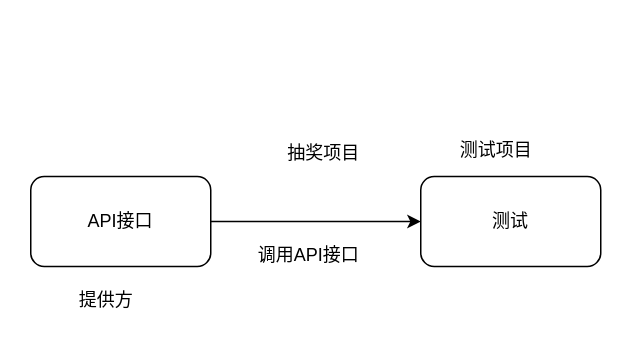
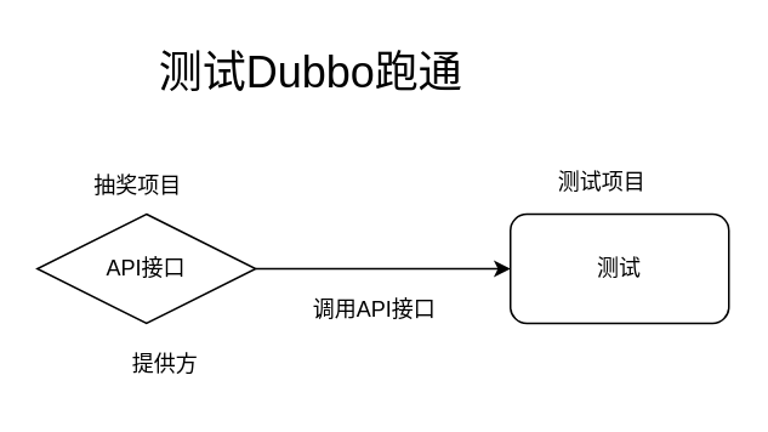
  <mxCell id="0" />
  <mxCell id="1" parent="0" />
- <mxCell id="2" value="API接口" style="rounded=1;whiteSpace=wrap;html=1;" vertex="1" parent="1"><mxGeometry x="20" y="117" width="120" height="60" as="geometry" /></mxCell>
- <mxCell id="4" value="抽奖项目" style="text;html=1;align=center;verticalAlign=middle;resizable=0;points=[];autosize=1;strokeColor=none;fillColor=none;" vertex="1" parent="1"><mxGeometry x="180" y="87" width="70" height="30" as="geometry" /></mxCell>
+ <mxCell id="2" value="API接口" style="rhombus;whiteSpace=wrap;html=1;" vertex="1" parent="1"><mxGeometry x="20" y="117" width="120" height="60" as="geometry" /></mxCell>
+ <mxCell id="3" value="&lt;font style=&quot;font-size: 24px;&quot;&gt;测试&lt;font style=&quot;&quot;&gt;Dubbo&lt;/font&gt;跑通&lt;/font&gt;" style="text;html=1;align=center;verticalAlign=middle;resizable=0;points=[];autosize=1;strokeColor=none;fillColor=none;" vertex="1" parent="1"><mxGeometry x="75" y="20" width="190" height="40" as="geometry" /></mxCell>
+ <mxCell id="4" value="抽奖项目" style="text;html=1;align=center;verticalAlign=middle;resizable=0;points=[];autosize=1;strokeColor=none;fillColor=none;" vertex="1" parent="1"><mxGeometry x="40" y="87" width="70" height="30" as="geometry" /></mxCell>
  <mxCell id="5" value="测试" style="rounded=1;whiteSpace=wrap;html=1;" vertex="1" parent="1"><mxGeometry x="280" y="117" width="120" height="60" as="geometry" /></mxCell>
  <mxCell id="6" value="" style="endArrow=classic;html=1;rounded=0;exitX=1;exitY=0.5;exitDx=0;exitDy=0;" edge="1" parent="1" source="2"><mxGeometry width="50" height="50" relative="1" as="geometry"><mxPoint x="230" y="197" as="sourcePoint" /><mxPoint x="280" y="147" as="targetPoint" /></mxGeometry></mxCell>
  <mxCell id="7" value="测试项目" style="text;html=1;align=center;verticalAlign=middle;resizable=0;points=[];autosize=1;strokeColor=none;fillColor=none;" vertex="1" parent="1"><mxGeometry x="295" y="85" width="70" height="30" as="geometry" /></mxCell>
  <mxCell id="8" value="调用API接口" style="text;html=1;align=center;verticalAlign=middle;resizable=0;points=[];autosize=1;strokeColor=none;fillColor=none;" vertex="1" parent="1"><mxGeometry x="160" y="155" width="90" height="30" as="geometry" /></mxCell>
- <mxCell id="9" value="提供方" style="text;html=1;align=center;verticalAlign=middle;resizable=0;points=[];autosize=1;strokeColor=none;fillColor=none;" vertex="1" parent="1"><mxGeometry x="40" y="185" width="60" height="30" as="geometry" /></mxCell>
+ <mxCell id="9" value="提供方" style="text;html=1;align=center;verticalAlign=middle;resizable=0;points=[];autosize=1;strokeColor=none;fillColor=none;" vertex="1" parent="1"><mxGeometry x="60" y="185" width="60" height="30" as="geometry" /></mxCell>
